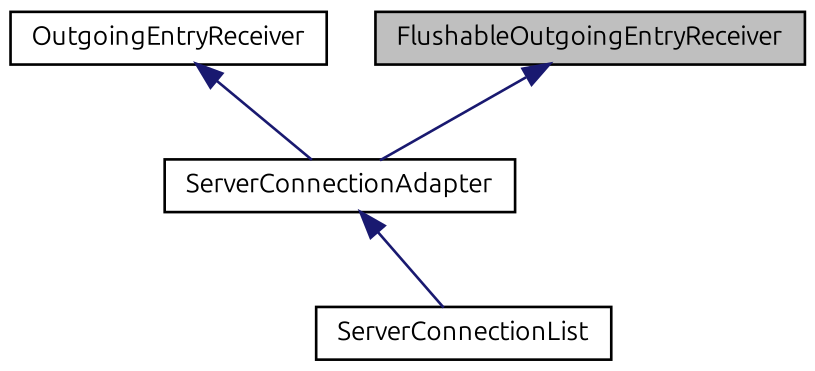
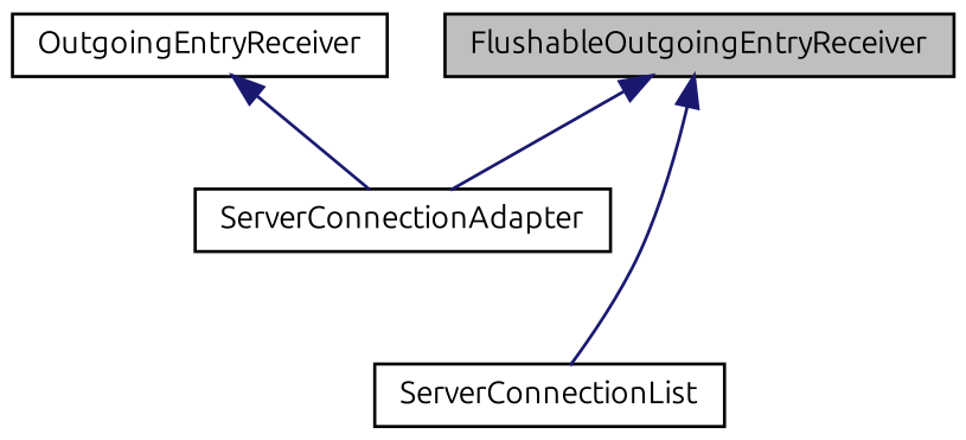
  digraph {
    fontname=Ubuntu
    node [color=black fontname=Ubuntu fontsize=10 shape=record]
    edge [color=midnightblue dir=back fontname=Ubuntu fontsize=10 labelfontname=FreeSans labelfontsize=10 style=solid]
    n1 [fillcolor=grey75 fontcolor=black height=0.2 label=FlushableOutgoingEntryReceiver style=filled width=0.4]
    n2 [height=0.2 label=ServerConnectionAdapter width=0.4]
    n3 [height=0.2 label=ServerConnectionList width=0.4]
    n4 [height=0.2 label=OutgoingEntryReceiver width=0.4]
    n1 -> n2
-   n2 -> n3
+   n1 -> n3
    n4 -> n2
  }
